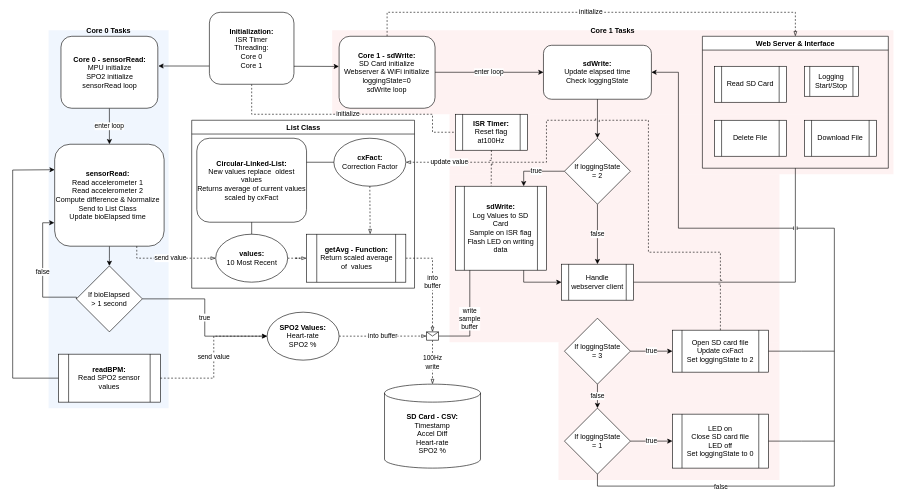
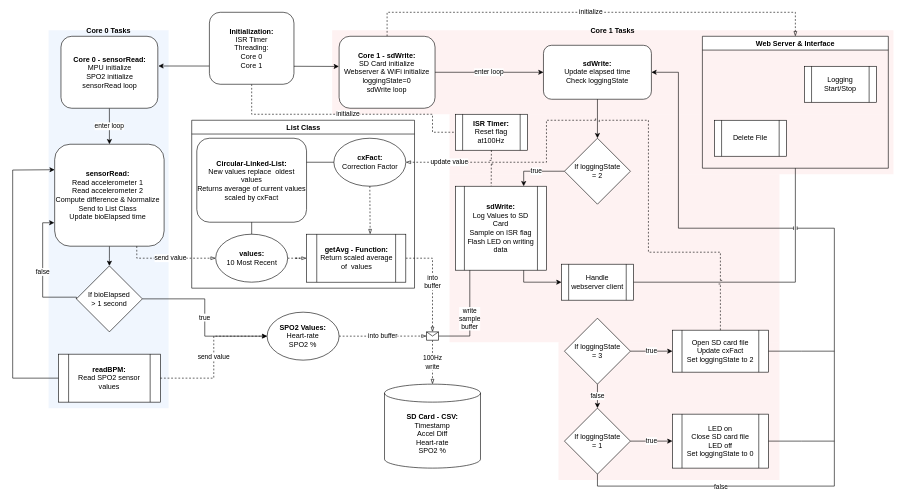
  <mxCell id="0" />
  <mxCell id="1" parent="0" />
  <mxCell id="2" value="List Class" style="swimlane;whiteSpace=wrap;html=1;" vertex="1" parent="1"><mxGeometry x="318.5" y="200" width="371.5" height="280" as="geometry" /></mxCell>
  <mxCell id="3" value="Core 1 Tasks" style="swimlane;startSize=0;fillColor=none;strokeColor=none;fillStyle=auto;swimlaneLine=1;glass=0;gradientColor=none;swimlaneFillColor=#FCDEDE;rounded=1;opacity=40;" vertex="1" parent="2"><mxGeometry x="234.25" y="-150" width="935.75" height="140" as="geometry" /></mxCell>
  <mxCell id="4" value="&lt;b style=&quot;background-color: initial;&quot;&gt;sdWrite:&lt;/b&gt;&lt;br&gt;&lt;span style=&quot;background-color: initial;&quot;&gt;Update elapsed time&lt;/span&gt;&lt;br&gt;&lt;span style=&quot;background-color: initial;&quot;&gt;Check loggingState&lt;/span&gt;" style="rounded=1;whiteSpace=wrap;html=1;align=center;" vertex="1" parent="3"><mxGeometry x="352.25" y="25" width="180" height="90" as="geometry" /></mxCell>
  <mxCell id="5" value="Core 1 Tasks" style="swimlane;startSize=0;fillColor=none;strokeColor=none;fillStyle=auto;swimlaneLine=1;glass=0;gradientColor=none;swimlaneFillColor=#FCDEDE;rounded=1;opacity=40;fontColor=none;noLabel=1;" vertex="1" parent="2"><mxGeometry x="430" y="-10" width="740" height="100" as="geometry" /></mxCell>
  <mxCell id="6" value="&lt;b&gt;ISR Timer:&lt;br&gt;&lt;/b&gt;Reset flag at100Hz" style="shape=process;whiteSpace=wrap;html=1;backgroundOutline=1;" vertex="1" parent="5"><mxGeometry x="9.69" width="120" height="60" as="geometry" /></mxCell>
  <mxCell id="7" value="Core 1 Tasks" style="swimlane;startSize=0;fillColor=none;strokeColor=none;fillStyle=auto;swimlaneLine=1;glass=0;gradientColor=none;swimlaneFillColor=#FCDEDE;rounded=1;opacity=40;fontColor=none;noLabel=1;" vertex="1" parent="2"><mxGeometry x="430" y="90" width="550" height="280" as="geometry" /></mxCell>
  <mxCell id="8" value="Core 1 Tasks" style="swimlane;startSize=0;fillColor=none;strokeColor=none;fillStyle=auto;swimlaneLine=1;glass=0;gradientColor=none;swimlaneFillColor=#FCDEDE;rounded=1;opacity=40;fontColor=none;noLabel=1;" vertex="1" parent="2"><mxGeometry x="611.5" y="370" width="368.5" height="230" as="geometry" /></mxCell>
  <mxCell id="9" value="Core 0 Tasks" style="swimlane;startSize=0;fillColor=none;strokeColor=none;fillStyle=auto;swimlaneLine=1;glass=0;gradientColor=none;swimlaneFillColor=#DAE8FC;rounded=1;opacity=40;" vertex="1" parent="1"><mxGeometry x="80" y="50" width="200" height="630" as="geometry" /></mxCell>
  <mxCell id="10" value="&lt;b&gt;&lt;span style=&quot;background-color: initial;&quot;&gt;readBPM:&lt;/span&gt;&lt;br&gt;&lt;/b&gt;&lt;span style=&quot;background-color: initial;&quot;&gt;Read SPO2 sensor values&lt;/span&gt;" style="shape=process;whiteSpace=wrap;html=1;backgroundOutline=1;align=center;" vertex="1" parent="9"><mxGeometry x="16.25" y="540" width="170" height="80" as="geometry" /></mxCell>
  <mxCell id="11" value="true" style="edgeStyle=orthogonalEdgeStyle;rounded=0;orthogonalLoop=1;jettySize=auto;html=1;" edge="1" parent="9" source="12" target="37"><mxGeometry relative="1" as="geometry" /></mxCell>
  <mxCell id="12" value="If bioElapsed&lt;br&gt;&amp;gt; 1 second" style="rhombus;whiteSpace=wrap;html=1;" vertex="1" parent="9"><mxGeometry x="46.25" y="392.83" width="110" height="110" as="geometry" /></mxCell>
  <mxCell id="13" style="edgeStyle=orthogonalEdgeStyle;rounded=0;orthogonalLoop=1;jettySize=auto;html=1;entryX=1.006;entryY=0.413;entryDx=0;entryDy=0;exitX=0;exitY=0.75;exitDx=0;exitDy=0;entryPerimeter=0;" edge="1" parent="1" source="15" target="17"><mxGeometry relative="1" as="geometry"><Array as="points"><mxPoint x="262" y="110" /></Array></mxGeometry></mxCell>
  <mxCell id="14" value="initialize" style="edgeStyle=orthogonalEdgeStyle;rounded=0;jumpStyle=line;orthogonalLoop=1;jettySize=auto;html=1;entryX=0;entryY=0.5;entryDx=0;entryDy=0;dashed=1;endArrow=none;endFill=0;" edge="1" parent="1" source="15" target="6"><mxGeometry relative="1" as="geometry"><Array as="points"><mxPoint x="419" y="190" /><mxPoint x="720" y="190" /><mxPoint x="720" y="220" /></Array></mxGeometry></mxCell>
  <mxCell id="15" value="&lt;b&gt;Initialization:&lt;br&gt;&lt;/b&gt;&lt;div style=&quot;&quot;&gt;&lt;span style=&quot;background-color: initial;&quot;&gt;ISR Timer&lt;/span&gt;&lt;br&gt;&lt;span style=&quot;background-color: initial;&quot;&gt;Threading:&lt;/span&gt;&lt;br&gt;&lt;/div&gt;&lt;div style=&quot;&quot;&gt;&lt;span style=&quot;background-color: initial;&quot;&gt;Core 0&lt;/span&gt;&lt;/div&gt;&lt;span style=&quot;background-color: initial;&quot;&gt;Core 1&lt;/span&gt;" style="rounded=1;whiteSpace=wrap;html=1;align=center;" vertex="1" parent="1"><mxGeometry x="348" y="20" width="141" height="120" as="geometry" /></mxCell>
  <mxCell id="16" value="enter loop" style="edgeStyle=orthogonalEdgeStyle;rounded=0;orthogonalLoop=1;jettySize=auto;html=1;exitX=0.5;exitY=1;exitDx=0;exitDy=0;" edge="1" parent="1" source="17" target="23"><mxGeometry relative="1" as="geometry" /></mxCell>
  <mxCell id="17" value="&lt;b&gt;&lt;span style=&quot;background-color: initial;&quot;&gt;Core 0 - sensorRead:&lt;/span&gt;&lt;br&gt;&lt;/b&gt;&lt;span style=&quot;background-color: initial;&quot;&gt;MPU initialize&lt;/span&gt;&lt;br&gt;&lt;span style=&quot;background-color: initial;&quot;&gt;SPO2 initialize&lt;/span&gt;&lt;br&gt;&lt;span style=&quot;background-color: initial;&quot;&gt;sensorRead loop&lt;/span&gt;" style="rounded=1;whiteSpace=wrap;html=1;align=center;" vertex="1" parent="1"><mxGeometry x="100.5" y="60" width="161.5" height="120" as="geometry" /></mxCell>
  <mxCell id="18" value="enter loop" style="edgeStyle=orthogonalEdgeStyle;rounded=0;orthogonalLoop=1;jettySize=auto;html=1;entryX=0;entryY=0.5;entryDx=0;entryDy=0;" edge="1" parent="1" source="20" target="4"><mxGeometry relative="1" as="geometry" /></mxCell>
  <mxCell id="19" value="initialize" style="edgeStyle=orthogonalEdgeStyle;rounded=0;orthogonalLoop=1;jettySize=auto;html=1;entryX=0.5;entryY=0;entryDx=0;entryDy=0;endArrow=blockThin;endFill=0;dashed=1;" edge="1" parent="1" source="20" target="39"><mxGeometry relative="1" as="geometry"><Array as="points"><mxPoint x="644" y="20" /><mxPoint x="1325" y="20" /></Array></mxGeometry></mxCell>
  <mxCell id="20" value="&lt;b&gt;&lt;span style=&quot;background-color: initial;&quot;&gt;Core 1 - sdWrite:&lt;/span&gt;&lt;br&gt;&lt;/b&gt;&lt;span style=&quot;background-color: initial;&quot;&gt;SD Card initialize&lt;/span&gt;&lt;br&gt;&lt;span style=&quot;background-color: initial;&quot;&gt;Webserver &amp;amp; WiFi initialize&lt;/span&gt;&lt;br&gt;&lt;span style=&quot;background-color: initial;&quot;&gt;loggingState=0&lt;/span&gt;&lt;br&gt;&lt;span style=&quot;background-color: initial;&quot;&gt;sdWrite loop&lt;/span&gt;" style="rounded=1;whiteSpace=wrap;html=1;align=center;" vertex="1" parent="1"><mxGeometry x="564.25" y="60" width="160" height="120" as="geometry" /></mxCell>
  <mxCell id="21" value="false" style="edgeStyle=orthogonalEdgeStyle;rounded=0;orthogonalLoop=1;jettySize=auto;html=1;entryX=-0.003;entryY=0.77;entryDx=0;entryDy=0;exitX=0;exitY=0.5;exitDx=0;exitDy=0;entryPerimeter=0;" edge="1" parent="1" source="12" target="23"><mxGeometry relative="1" as="geometry"><Array as="points"><mxPoint x="70" y="495" /><mxPoint x="70" y="371" /></Array></mxGeometry></mxCell>
  <mxCell id="22" style="edgeStyle=orthogonalEdgeStyle;rounded=0;orthogonalLoop=1;jettySize=auto;html=1;entryX=0.5;entryY=0;entryDx=0;entryDy=0;" edge="1" parent="1" source="23" target="12"><mxGeometry relative="1" as="geometry" /></mxCell>
  <mxCell id="23" value="&lt;div style=&quot;text-align: center;&quot;&gt;&lt;b style=&quot;background-color: initial;&quot;&gt;&lt;span style=&quot;background-color: initial;&quot;&gt;sensorRead:&lt;/span&gt;&lt;/b&gt;&lt;/div&gt;&lt;span style=&quot;background-color: initial;&quot;&gt;&lt;div style=&quot;text-align: center;&quot;&gt;&lt;span style=&quot;background-color: initial;&quot;&gt;Read accelerometer 1&lt;/span&gt;&lt;/div&gt;&lt;/span&gt;&lt;span style=&quot;background-color: initial;&quot;&gt;&lt;div style=&quot;text-align: center;&quot;&gt;&lt;span style=&quot;background-color: initial;&quot;&gt;Read accelerometer 2&lt;/span&gt;&lt;/div&gt;&lt;/span&gt;&lt;span style=&quot;background-color: initial;&quot;&gt;&lt;div style=&quot;text-align: center;&quot;&gt;&lt;span style=&quot;background-color: initial;&quot;&gt;Compute difference &amp;amp;&amp;nbsp;&lt;/span&gt;&lt;span style=&quot;background-color: initial;&quot;&gt;Normalize&lt;/span&gt;&lt;/div&gt;&lt;/span&gt;&lt;span style=&quot;background-color: initial;&quot;&gt;&lt;div style=&quot;text-align: center;&quot;&gt;&lt;span style=&quot;background-color: initial;&quot;&gt;Send to List Class&lt;/span&gt;&lt;/div&gt;&lt;/span&gt;&lt;span style=&quot;background-color: initial;&quot;&gt;&lt;div style=&quot;text-align: center;&quot;&gt;&lt;span style=&quot;background-color: initial;&quot;&gt;Update bioElapsed time&lt;/span&gt;&lt;/div&gt;&lt;/span&gt;" style="rounded=1;whiteSpace=wrap;html=1;align=left;" vertex="1" parent="1"><mxGeometry x="90" y="240" width="182.5" height="170" as="geometry" /></mxCell>
  <mxCell id="24" value="&lt;b&gt;Circular-Linked-List:&lt;br&gt;&lt;/b&gt;&lt;span style=&quot;background-color: initial;&quot;&gt;New values replace&amp;nbsp; oldest values&lt;/span&gt;&lt;br&gt;&lt;span style=&quot;background-color: initial;&quot;&gt;Returns average of current values scaled by cxFact&lt;/span&gt;" style="rounded=1;whiteSpace=wrap;html=1;align=center;" vertex="1" parent="1"><mxGeometry x="327" y="230" width="183" height="140" as="geometry" /></mxCell>
  <mxCell id="25" style="edgeStyle=orthogonalEdgeStyle;rounded=0;orthogonalLoop=1;jettySize=auto;html=1;entryX=0;entryY=0.5;entryDx=0;entryDy=0;endArrow=blockThin;endFill=0;dashed=1;" edge="1" parent="1" source="26" target="32"><mxGeometry relative="1" as="geometry" /></mxCell>
  <mxCell id="26" value="&lt;b&gt;values:&lt;br&gt;&lt;/b&gt;10 Most Recent" style="ellipse;whiteSpace=wrap;html=1;" vertex="1" parent="1"><mxGeometry x="358.5" y="390" width="120" height="80" as="geometry" /></mxCell>
  <mxCell id="27" value="&lt;b&gt;cxFact:&lt;br&gt;&lt;/b&gt;Correction Factor" style="ellipse;whiteSpace=wrap;html=1;" vertex="1" parent="1"><mxGeometry x="555.5" y="230" width="120" height="80" as="geometry" /></mxCell>
  <mxCell id="28" value="send value" style="endArrow=blockThin;html=1;rounded=0;endFill=0;exitX=0.75;exitY=1;exitDx=0;exitDy=0;entryX=0;entryY=0.5;entryDx=0;entryDy=0;dashed=1;" edge="1" parent="1" source="23" target="26"><mxGeometry width="50" height="50" relative="1" as="geometry"><mxPoint x="540" y="480" as="sourcePoint" /><mxPoint x="361" y="410" as="targetPoint" /><Array as="points"><mxPoint x="227" y="430" /></Array></mxGeometry></mxCell>
  <mxCell id="29" value="" style="endArrow=none;html=1;rounded=0;entryX=0.5;entryY=1;entryDx=0;entryDy=0;exitX=0.5;exitY=0;exitDx=0;exitDy=0;" edge="1" parent="1" source="26" target="24"><mxGeometry width="50" height="50" relative="1" as="geometry"><mxPoint x="540" y="480" as="sourcePoint" /><mxPoint x="590" y="430" as="targetPoint" /></mxGeometry></mxCell>
  <mxCell id="30" value="" style="endArrow=none;html=1;rounded=0;exitX=0;exitY=0.5;exitDx=0;exitDy=0;" edge="1" parent="1" source="27"><mxGeometry width="50" height="50" relative="1" as="geometry"><mxPoint x="540" y="480" as="sourcePoint" /><mxPoint x="510" y="270" as="targetPoint" /></mxGeometry></mxCell>
  <mxCell id="31" value="into&lt;br&gt;buffer" style="edgeStyle=orthogonalEdgeStyle;rounded=0;orthogonalLoop=1;jettySize=auto;html=1;entryX=0.5;entryY=0;entryDx=0;entryDy=0;endArrow=blockThin;endFill=0;dashed=1;" edge="1" parent="1" source="32" target="57"><mxGeometry relative="1" as="geometry" /></mxCell>
  <mxCell id="32" value="&lt;b&gt;&lt;span style=&quot;background-color: initial;&quot;&gt;getAvg - Function:&lt;/span&gt;&lt;br&gt;&lt;/b&gt;&lt;span style=&quot;background-color: initial;&quot;&gt;Return scaled average of&amp;nbsp; values&lt;/span&gt;" style="shape=process;whiteSpace=wrap;html=1;backgroundOutline=1;align=center;" vertex="1" parent="1"><mxGeometry x="510" y="390" width="165.5" height="80" as="geometry" /></mxCell>
  <mxCell id="33" value="" style="endArrow=blockThin;html=1;rounded=0;exitX=0.5;exitY=1;exitDx=0;exitDy=0;endFill=0;dashed=1;" edge="1" parent="1" source="27"><mxGeometry width="50" height="50" relative="1" as="geometry"><mxPoint x="460" y="280" as="sourcePoint" /><mxPoint x="616" y="390" as="targetPoint" /></mxGeometry></mxCell>
  <mxCell id="34" value="send value" style="edgeStyle=orthogonalEdgeStyle;rounded=0;orthogonalLoop=1;jettySize=auto;html=1;entryX=0;entryY=0.5;entryDx=0;entryDy=0;endArrow=blockThin;endFill=0;dashed=1;" edge="1" parent="1" source="10" target="37"><mxGeometry relative="1" as="geometry" /></mxCell>
  <mxCell id="35" value="" style="endArrow=classic;html=1;rounded=0;exitX=0;exitY=0.5;exitDx=0;exitDy=0;entryX=0;entryY=0.25;entryDx=0;entryDy=0;" edge="1" parent="1" source="10" target="23"><mxGeometry width="50" height="50" relative="1" as="geometry"><mxPoint x="220" y="520" as="sourcePoint" /><mxPoint x="270" y="470" as="targetPoint" /><Array as="points"><mxPoint x="20" y="630" /><mxPoint x="20" y="283" /></Array></mxGeometry></mxCell>
  <mxCell id="36" value="into buffer" style="edgeStyle=orthogonalEdgeStyle;rounded=0;orthogonalLoop=1;jettySize=auto;html=1;entryX=0;entryY=0.5;entryDx=0;entryDy=0;endArrow=blockThin;endFill=0;dashed=1;" edge="1" parent="1" source="37"><mxGeometry relative="1" as="geometry"><mxPoint x="710" y="559.833" as="targetPoint" /></mxGeometry></mxCell>
  <mxCell id="37" value="&lt;b&gt;SPO2 Values:&lt;br&gt;&lt;/b&gt;Heart-rate&lt;br&gt;SPO2 %" style="ellipse;whiteSpace=wrap;html=1;" vertex="1" parent="1"><mxGeometry x="444.25" y="520" width="120" height="80" as="geometry" /></mxCell>
  <mxCell id="38" style="edgeStyle=orthogonalEdgeStyle;rounded=0;orthogonalLoop=1;jettySize=auto;html=1;entryX=0.5;entryY=0;entryDx=0;entryDy=0;exitX=0.5;exitY=1;exitDx=0;exitDy=0;" edge="1" parent="1" source="4" target="46"><mxGeometry relative="1" as="geometry" /></mxCell>
  <mxCell id="39" value="Web Server &amp;amp; Interface" style="swimlane;whiteSpace=wrap;html=1;" vertex="1" parent="1"><mxGeometry x="1170" y="60" width="310" height="220" as="geometry" /></mxCell>
- <mxCell id="40" value="Read SD Card" style="shape=process;whiteSpace=wrap;html=1;backgroundOutline=1;" vertex="1" parent="39"><mxGeometry x="20" y="50" width="120" height="60" as="geometry" /></mxCell>
  <mxCell id="41" value="Delete File" style="shape=process;whiteSpace=wrap;html=1;backgroundOutline=1;" vertex="1" parent="39"><mxGeometry x="20" y="140" width="120" height="60" as="geometry" /></mxCell>
- <mxCell id="42" value="Download File" style="shape=process;whiteSpace=wrap;html=1;backgroundOutline=1;" vertex="1" parent="39"><mxGeometry x="170" y="140" width="120" height="60" as="geometry" /></mxCell>
- <mxCell id="43" value="Logging Start/Stop" style="shape=process;whiteSpace=wrap;html=1;backgroundOutline=1;" vertex="1" parent="39"><mxGeometry x="170" y="50" width="90" height="50" as="geometry" /></mxCell>
- <mxCell id="44" value="false" style="edgeStyle=orthogonalEdgeStyle;rounded=0;orthogonalLoop=1;jettySize=auto;html=1;entryX=0.5;entryY=0;entryDx=0;entryDy=0;" edge="1" parent="1" source="46" target="51"><mxGeometry relative="1" as="geometry" /></mxCell>
+ <mxCell id="43" value="Logging Start/Stop" style="shape=process;whiteSpace=wrap;html=1;backgroundOutline=1;" vertex="1" parent="39"><mxGeometry x="170" y="50" width="120" height="60" as="geometry" /></mxCell>
  <mxCell id="45" value="true" style="edgeStyle=orthogonalEdgeStyle;rounded=0;orthogonalLoop=1;jettySize=auto;html=1;entryX=0.75;entryY=0;entryDx=0;entryDy=0;" edge="1" parent="1" source="46" target="55"><mxGeometry relative="1" as="geometry" /></mxCell>
  <mxCell id="46" value="If loggingState&lt;br&gt;= 2" style="rhombus;whiteSpace=wrap;html=1;" vertex="1" parent="1"><mxGeometry x="940" y="230" width="110" height="110" as="geometry" /></mxCell>
  <mxCell id="47" value="false" style="edgeStyle=orthogonalEdgeStyle;rounded=0;orthogonalLoop=1;jettySize=auto;html=1;entryX=0.5;entryY=0;entryDx=0;entryDy=0;" edge="1" parent="1" source="49" target="61"><mxGeometry relative="1" as="geometry" /></mxCell>
  <mxCell id="48" value="true" style="edgeStyle=orthogonalEdgeStyle;rounded=0;orthogonalLoop=1;jettySize=auto;html=1;entryX=0;entryY=0.5;entryDx=0;entryDy=0;" edge="1" parent="1" source="49" target="65"><mxGeometry relative="1" as="geometry" /></mxCell>
  <mxCell id="49" value="If loggingState&lt;br&gt;= 3" style="rhombus;whiteSpace=wrap;html=1;" vertex="1" parent="1"><mxGeometry x="940" y="530" width="110" height="110" as="geometry" /></mxCell>
  <mxCell id="50" style="edgeStyle=orthogonalEdgeStyle;rounded=0;orthogonalLoop=1;jettySize=auto;html=1;entryX=0.5;entryY=1;entryDx=0;entryDy=0;endArrow=none;endFill=0;jumpStyle=none;" edge="1" parent="1" source="51" target="39"><mxGeometry relative="1" as="geometry" /></mxCell>
  <mxCell id="51" value="&lt;span style=&quot;background-color: initial;&quot;&gt;Handle webserver client&lt;/span&gt;" style="shape=process;whiteSpace=wrap;html=1;backgroundOutline=1;align=center;" vertex="1" parent="1"><mxGeometry x="935" y="440" width="120" height="60" as="geometry" /></mxCell>
  <mxCell id="52" value="&lt;b&gt;&lt;span&gt;SD Card - CSV:&lt;/span&gt;&lt;br&gt;&lt;/b&gt;&lt;span&gt;Timestamp&lt;/span&gt;&lt;br&gt;&lt;span&gt;Accel Diff&lt;/span&gt;&lt;br&gt;&lt;span&gt;Heart-rate&lt;/span&gt;&lt;br&gt;&lt;span&gt;SPO2 %&lt;/span&gt;" style="shape=cylinder3;whiteSpace=wrap;html=1;boundedLbl=1;backgroundOutline=1;size=15;align=center;" vertex="1" parent="1"><mxGeometry x="640" y="640" width="160" height="140" as="geometry" /></mxCell>
  <mxCell id="53" style="edgeStyle=orthogonalEdgeStyle;rounded=0;orthogonalLoop=1;jettySize=auto;html=1;entryX=0;entryY=0.5;entryDx=0;entryDy=0;exitX=0.75;exitY=1;exitDx=0;exitDy=0;" edge="1" parent="1" source="55" target="51"><mxGeometry relative="1" as="geometry" /></mxCell>
  <mxCell id="54" value="write&lt;br&gt;sample&lt;br&gt;buffer" style="edgeStyle=orthogonalEdgeStyle;rounded=0;orthogonalLoop=1;jettySize=auto;html=1;entryX=1;entryY=0.5;entryDx=0;entryDy=0;exitX=0.158;exitY=0.998;exitDx=0;exitDy=0;exitPerimeter=0;endArrow=none;endFill=0;" edge="1" parent="1" source="55" target="57"><mxGeometry relative="1" as="geometry" /></mxCell>
  <mxCell id="55" value="&lt;div style=&quot;&quot;&gt;&lt;span style=&quot;background-color: initial;&quot;&gt;&lt;b&gt;sdWrite:&lt;/b&gt;&lt;/span&gt;&lt;/div&gt;&lt;div style=&quot;&quot;&gt;&lt;span style=&quot;background-color: initial;&quot;&gt;Log Values to&amp;nbsp;&lt;/span&gt;&lt;span style=&quot;background-color: initial;&quot;&gt;SD Card&lt;/span&gt;&lt;br&gt;&lt;span style=&quot;background-color: initial;&quot;&gt;Sample on ISR flag&lt;/span&gt;&lt;br&gt;&lt;span style=&quot;background-color: initial;&quot;&gt;Flash LED on writing data&lt;/span&gt;&lt;br&gt;&lt;/div&gt;" style="shape=process;whiteSpace=wrap;html=1;backgroundOutline=1;" vertex="1" parent="1"><mxGeometry x="758.19" y="310" width="151.81" height="140" as="geometry" /></mxCell>
  <mxCell id="56" value="100Hz&lt;br&gt;write" style="edgeStyle=orthogonalEdgeStyle;rounded=0;orthogonalLoop=1;jettySize=auto;html=1;entryX=0.5;entryY=0;entryDx=0;entryDy=0;entryPerimeter=0;exitX=0.5;exitY=1;exitDx=0;exitDy=0;endArrow=blockThin;endFill=0;dashed=1;" edge="1" parent="1" source="57" target="52"><mxGeometry relative="1" as="geometry" /></mxCell>
  <mxCell id="57" value="" style="shape=message;html=1;outlineConnect=0;" vertex="1" parent="1"><mxGeometry x="710" y="552.833" width="20" height="14" as="geometry" /></mxCell>
  <mxCell id="58" value="true" style="edgeStyle=orthogonalEdgeStyle;rounded=0;orthogonalLoop=1;jettySize=auto;html=1;entryX=0;entryY=0.5;entryDx=0;entryDy=0;" edge="1" parent="1" source="61" target="63"><mxGeometry relative="1" as="geometry" /></mxCell>
  <mxCell id="59" style="edgeStyle=orthogonalEdgeStyle;rounded=0;orthogonalLoop=1;jettySize=auto;html=1;entryX=1;entryY=0.5;entryDx=0;entryDy=0;exitX=0.5;exitY=1;exitDx=0;exitDy=0;jumpStyle=line;" edge="1" parent="1" source="61" target="4"><mxGeometry relative="1" as="geometry"><Array as="points"><mxPoint x="995" y="810" /><mxPoint x="1390" y="810" /><mxPoint x="1390" y="380" /><mxPoint x="1130" y="380" /><mxPoint x="1130" y="120" /></Array></mxGeometry></mxCell>
  <mxCell id="60" value="false" style="edgeLabel;html=1;align=center;verticalAlign=middle;resizable=0;points=[];" connectable="0" vertex="1" parent="59"><mxGeometry x="-0.77" y="-1" relative="1" as="geometry"><mxPoint x="63" as="offset" /></mxGeometry></mxCell>
  <mxCell id="61" value="If loggingState&lt;br&gt;= 1" style="rhombus;whiteSpace=wrap;html=1;" vertex="1" parent="1"><mxGeometry x="940" y="680" width="110" height="110" as="geometry" /></mxCell>
  <mxCell id="62" style="edgeStyle=orthogonalEdgeStyle;rounded=0;orthogonalLoop=1;jettySize=auto;html=1;endArrow=none;endFill=0;" edge="1" parent="1" source="63"><mxGeometry relative="1" as="geometry"><mxPoint x="1390" y="735" as="targetPoint" /></mxGeometry></mxCell>
  <mxCell id="63" value="LED on&lt;br&gt;Close SD card file&lt;br&gt;LED off&lt;br&gt;Set loggingState to 0" style="shape=process;whiteSpace=wrap;html=1;backgroundOutline=1;align=center;" vertex="1" parent="1"><mxGeometry x="1120" y="690" width="160" height="90" as="geometry" /></mxCell>
  <mxCell id="64" style="edgeStyle=orthogonalEdgeStyle;rounded=0;orthogonalLoop=1;jettySize=auto;html=1;endArrow=none;endFill=0;" edge="1" parent="1" source="65"><mxGeometry relative="1" as="geometry"><mxPoint x="1390" y="585" as="targetPoint" /></mxGeometry></mxCell>
  <mxCell id="65" value="Open SD card file&lt;br&gt;Update cxFact&lt;br&gt;Set loggingState to 2" style="shape=process;whiteSpace=wrap;html=1;backgroundOutline=1;align=center;" vertex="1" parent="1"><mxGeometry x="1120" y="550" width="160" height="70" as="geometry" /></mxCell>
  <mxCell id="66" value="" style="endArrow=blockThin;dashed=1;html=1;rounded=0;exitX=0.5;exitY=0;exitDx=0;exitDy=0;entryX=1;entryY=0.5;entryDx=0;entryDy=0;jumpStyle=line;endFill=0;" edge="1" parent="1" source="65" target="27"><mxGeometry width="50" height="50" relative="1" as="geometry"><mxPoint x="720" y="520" as="sourcePoint" /><mxPoint x="770" y="470" as="targetPoint" /><Array as="points"><mxPoint x="1200" y="420" /><mxPoint x="1080" y="420" /><mxPoint x="1080" y="200" /><mxPoint x="910" y="200" /><mxPoint x="910" y="270" /></Array></mxGeometry></mxCell>
  <mxCell id="67" value="update value" style="edgeLabel;html=1;align=center;verticalAlign=middle;resizable=0;points=[];" connectable="0" vertex="1" parent="66"><mxGeometry x="0.848" y="-3" relative="1" as="geometry"><mxPoint y="2" as="offset" /></mxGeometry></mxCell>
  <mxCell id="68" value="" style="endArrow=classic;html=1;rounded=0;exitX=1;exitY=0.75;exitDx=0;exitDy=0;entryX=-0.002;entryY=0.419;entryDx=0;entryDy=0;entryPerimeter=0;" edge="1" parent="1" target="20"><mxGeometry width="50" height="50" relative="1" as="geometry"><mxPoint x="489" y="110" as="sourcePoint" /><mxPoint x="563.77" y="110.76" as="targetPoint" /></mxGeometry></mxCell>
  <mxCell id="69" style="edgeStyle=orthogonalEdgeStyle;rounded=0;orthogonalLoop=1;jettySize=auto;html=1;entryX=0.393;entryY=-0.002;entryDx=0;entryDy=0;entryPerimeter=0;jumpStyle=line;dashed=1;endArrow=none;endFill=0;" edge="1" parent="1" source="6" target="55"><mxGeometry relative="1" as="geometry" /></mxCell>
